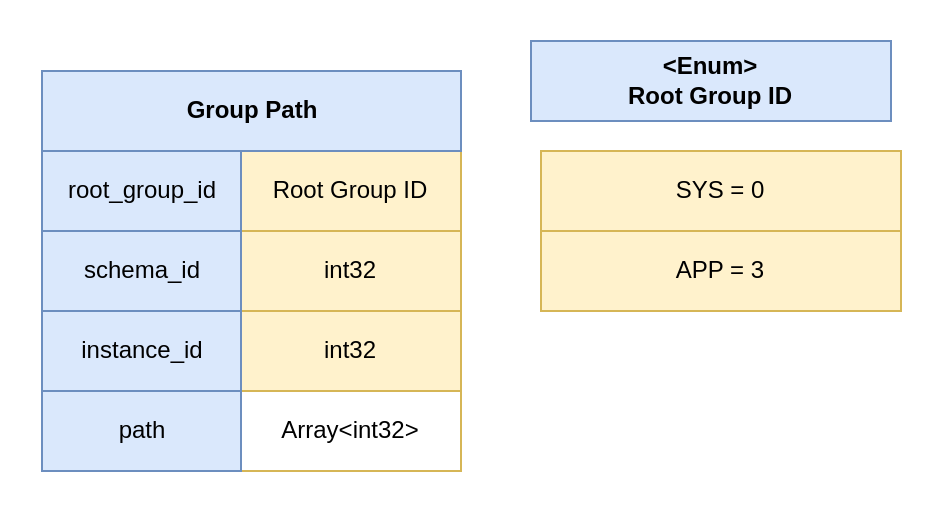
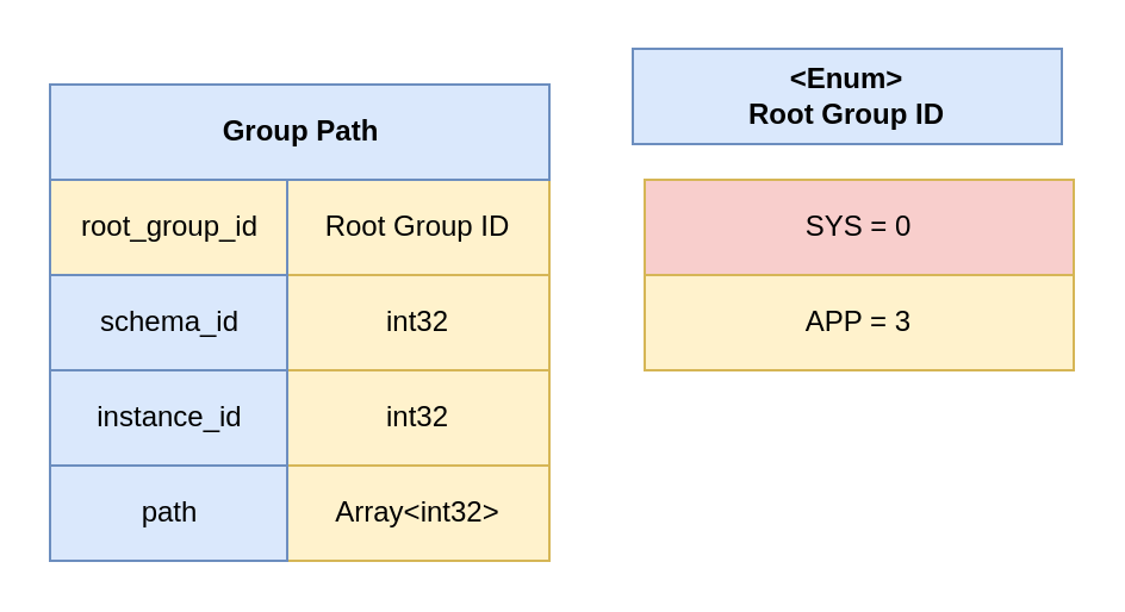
  <mxCell id="0" />
  <mxCell id="1" parent="0" />
  <mxCell id="2" value="Root Group ID" style="rounded=0;whiteSpace=wrap;html=1;fillColor=#fff2cc;strokeColor=#d6b656;" parent="1" vertex="1"><mxGeometry x="120" y="75" width="110" height="40" as="geometry" /></mxCell>
  <mxCell id="3" value="int32" style="rounded=0;whiteSpace=wrap;html=1;fillColor=#fff2cc;strokeColor=#d6b656;" parent="1" vertex="1"><mxGeometry x="120" y="115" width="110" height="40" as="geometry" /></mxCell>
  <mxCell id="4" value="int32" style="rounded=0;whiteSpace=wrap;html=1;fillColor=#fff2cc;strokeColor=#d6b656;" parent="1" vertex="1"><mxGeometry x="120" y="155" width="110" height="40" as="geometry" /></mxCell>
  <mxCell id="5" value="&lt;b&gt;Group Path&lt;/b&gt;" style="rounded=0;whiteSpace=wrap;html=1;align=center;fillColor=#dae8fc;strokeColor=#6c8ebf;" parent="1" vertex="1"><mxGeometry x="20.5" y="35" width="209.5" height="40" as="geometry" /></mxCell>
- <mxCell id="6" value="Array&amp;lt;int32&amp;gt;" style="rounded=0;whiteSpace=wrap;html=1;fillColor=#ffffff;strokeColor=#d6b656;" parent="1" vertex="1"><mxGeometry x="120" y="195" width="110" height="40" as="geometry" /></mxCell>
- <mxCell id="7" value="root_group_id" style="rounded=0;whiteSpace=wrap;html=1;align=center;fillColor=#dae8fc;strokeColor=#6c8ebf;" parent="1" vertex="1"><mxGeometry x="20.5" y="75" width="99.5" height="40" as="geometry" /></mxCell>
+ <mxCell id="6" value="Array&amp;lt;int32&amp;gt;" style="rounded=0;whiteSpace=wrap;html=1;fillColor=#fff2cc;strokeColor=#d6b656;" parent="1" vertex="1"><mxGeometry x="120" y="195" width="110" height="40" as="geometry" /></mxCell>
+ <mxCell id="7" value="root_group_id" style="rounded=0;whiteSpace=wrap;html=1;align=center;fillColor=#fff2cc;strokeColor=#6c8ebf;" parent="1" vertex="1"><mxGeometry x="20.5" y="75" width="99.5" height="40" as="geometry" /></mxCell>
  <mxCell id="8" value="schema_id" style="rounded=0;whiteSpace=wrap;html=1;fillColor=#dae8fc;strokeColor=#6c8ebf;" parent="1" vertex="1"><mxGeometry x="20.5" y="115" width="99.5" height="40" as="geometry" /></mxCell>
  <mxCell id="9" value="instance_id" style="rounded=0;whiteSpace=wrap;html=1;fillColor=#dae8fc;strokeColor=#6c8ebf;" parent="1" vertex="1"><mxGeometry x="20.5" y="155" width="99.5" height="40" as="geometry" /></mxCell>
  <mxCell id="10" value="path" style="rounded=0;whiteSpace=wrap;html=1;fillColor=#dae8fc;strokeColor=#6c8ebf;" parent="1" vertex="1"><mxGeometry x="20.5" y="195" width="99.5" height="40" as="geometry" /></mxCell>
  <mxCell id="11" value="&lt;b&gt;&amp;lt;Enum&amp;gt;&lt;br&gt;Root Group ID&lt;br&gt;&lt;/b&gt;" style="rounded=0;whiteSpace=wrap;html=1;align=center;fillColor=#dae8fc;strokeColor=#6c8ebf;" parent="1" vertex="1"><mxGeometry x="265" y="20" width="180" height="40" as="geometry" /></mxCell>
- <mxCell id="12" value="SYS = 0" style="rounded=0;whiteSpace=wrap;html=1;fillColor=#fff2cc;strokeColor=#d6b656;" vertex="1" parent="1"><mxGeometry x="270" y="75" width="180" height="40" as="geometry" /></mxCell>
+ <mxCell id="12" value="SYS = 0" style="rounded=0;whiteSpace=wrap;html=1;fillColor=#f8cecc;strokeColor=#d6b656;" vertex="1" parent="1"><mxGeometry x="270" y="75" width="180" height="40" as="geometry" /></mxCell>
  <mxCell id="13" value="APP = 3" style="rounded=0;whiteSpace=wrap;html=1;fillColor=#fff2cc;strokeColor=#d6b656;" vertex="1" parent="1"><mxGeometry x="270" y="115" width="180" height="40" as="geometry" /></mxCell>
